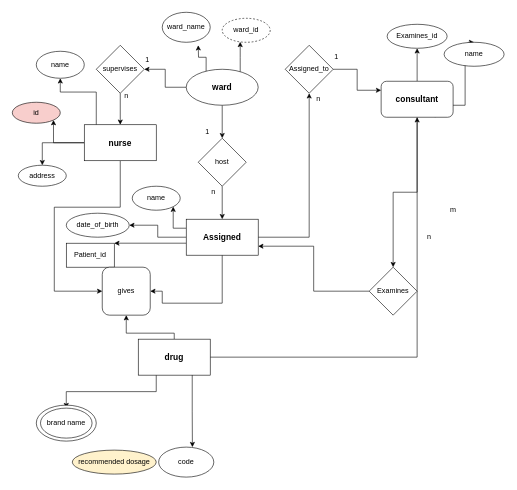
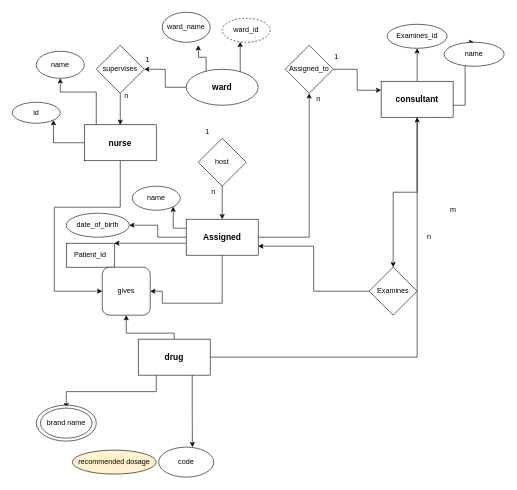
  <mxCell id="0" />
  <mxCell id="1" parent="0" />
  <mxCell id="2" value="" style="edgeStyle=orthogonalEdgeStyle;rounded=0;orthogonalLoop=1;jettySize=auto;html=1;" edge="1" parent="1" source="6" target="7"><mxGeometry relative="1" as="geometry"><Array as="points"><mxPoint x="400" y="95" /><mxPoint x="400" y="95" /></Array></mxGeometry></mxCell>
- <mxCell id="3" value="" style="edgeStyle=orthogonalEdgeStyle;rounded=0;orthogonalLoop=1;jettySize=auto;html=1;" edge="1" parent="1" source="6" target="40"><mxGeometry relative="1" as="geometry" /></mxCell>
  <mxCell id="4" value="" style="edgeStyle=orthogonalEdgeStyle;rounded=0;orthogonalLoop=1;jettySize=auto;html=1;" edge="1" parent="1" source="6" target="53"><mxGeometry relative="1" as="geometry" /></mxCell>
  <mxCell id="5" style="edgeStyle=orthogonalEdgeStyle;rounded=0;orthogonalLoop=1;jettySize=auto;html=1;exitX=0.25;exitY=0;exitDx=0;exitDy=0;" edge="1" parent="1" source="6"><mxGeometry relative="1" as="geometry"><mxPoint x="330" y="75" as="targetPoint" /></mxGeometry></mxCell>
  <mxCell id="6" value="&lt;b&gt;&lt;font style=&quot;font-size: 14px;&quot;&gt;ward&lt;/font&gt;&lt;/b&gt;" style="ellipse;whiteSpace=wrap;html=1;" vertex="1" parent="1"><mxGeometry x="310" y="115" width="120" height="60" as="geometry" /></mxCell>
  <mxCell id="7" value="ward_id" style="ellipse;whiteSpace=wrap;html=1;rounded=0;dashed=1;" vertex="1" parent="1"><mxGeometry x="370" y="30" width="80" height="40" as="geometry" /></mxCell>
  <mxCell id="8" value="ward_name" style="ellipse;whiteSpace=wrap;html=1;rounded=0;" vertex="1" parent="1"><mxGeometry x="270" y="20" width="80" height="50" as="geometry" /></mxCell>
  <mxCell id="9" value="" style="edgeStyle=orthogonalEdgeStyle;rounded=0;orthogonalLoop=1;jettySize=auto;html=1;" edge="1" parent="1" source="14" target="16"><mxGeometry relative="1" as="geometry"><Array as="points"><mxPoint x="180" y="415" /><mxPoint x="180" y="415" /></Array></mxGeometry></mxCell>
  <mxCell id="10" value="" style="edgeStyle=orthogonalEdgeStyle;rounded=0;orthogonalLoop=1;jettySize=auto;html=1;" edge="1" parent="1" source="14" target="17"><mxGeometry relative="1" as="geometry" /></mxCell>
  <mxCell id="11" value="" style="edgeStyle=orthogonalEdgeStyle;rounded=0;orthogonalLoop=1;jettySize=auto;html=1;" edge="1" parent="1" source="14" target="44"><mxGeometry relative="1" as="geometry" /></mxCell>
  <mxCell id="12" style="edgeStyle=orthogonalEdgeStyle;rounded=0;orthogonalLoop=1;jettySize=auto;html=1;entryX=1;entryY=0.5;entryDx=0;entryDy=0;" edge="1" parent="1" source="14" target="56"><mxGeometry relative="1" as="geometry"><Array as="points"><mxPoint x="270" y="505" /></Array></mxGeometry></mxCell>
  <mxCell id="13" style="edgeStyle=orthogonalEdgeStyle;rounded=0;orthogonalLoop=1;jettySize=auto;html=1;exitX=0;exitY=0.25;exitDx=0;exitDy=0;entryX=1;entryY=1;entryDx=0;entryDy=0;" edge="1" parent="1" source="14" target="15"><mxGeometry relative="1" as="geometry" /></mxCell>
  <mxCell id="14" value="&lt;span style=&quot;font-size: 14px;&quot;&gt;&lt;b&gt;Assigned&lt;/b&gt;&lt;/span&gt;" style="rounded=0;whiteSpace=wrap;html=1;" vertex="1" parent="1"><mxGeometry x="310" y="365" width="120" height="60" as="geometry" /></mxCell>
  <mxCell id="15" value="name" style="ellipse;whiteSpace=wrap;html=1;rounded=0;" vertex="1" parent="1"><mxGeometry x="220" y="310" width="80" height="40" as="geometry" /></mxCell>
  <mxCell id="16" value="Patient_id" style="whiteSpace=wrap;html=1;rounded=0;" vertex="1" parent="1"><mxGeometry x="110" y="405" width="80" height="40" as="geometry" /></mxCell>
  <mxCell id="17" value="date_of_birth" style="ellipse;whiteSpace=wrap;html=1;rounded=0;" vertex="1" parent="1"><mxGeometry x="110" y="355" width="105" height="40" as="geometry" /></mxCell>
- <mxCell id="18" value="" style="edgeStyle=orthogonalEdgeStyle;rounded=0;orthogonalLoop=1;jettySize=auto;html=1;" edge="1" parent="1" source="22" target="24"><mxGeometry relative="1" as="geometry" /></mxCell>
  <mxCell id="19" value="" style="edgeStyle=orthogonalEdgeStyle;rounded=0;orthogonalLoop=1;jettySize=auto;html=1;" edge="1" parent="1" source="22" target="25"><mxGeometry relative="1" as="geometry"><Array as="points"><mxPoint x="160" y="153" /><mxPoint x="100" y="153" /></Array></mxGeometry></mxCell>
  <mxCell id="20" style="edgeStyle=orthogonalEdgeStyle;rounded=0;orthogonalLoop=1;jettySize=auto;html=1;entryX=0;entryY=0.5;entryDx=0;entryDy=0;" edge="1" parent="1" source="22" target="56"><mxGeometry relative="1" as="geometry"><Array as="points"><mxPoint x="200" y="345" /><mxPoint x="90" y="345" /><mxPoint x="90" y="485" /></Array></mxGeometry></mxCell>
  <mxCell id="21" style="edgeStyle=orthogonalEdgeStyle;rounded=0;orthogonalLoop=1;jettySize=auto;html=1;entryX=1;entryY=1;entryDx=0;entryDy=0;" edge="1" parent="1" source="22" target="23"><mxGeometry relative="1" as="geometry" /></mxCell>
  <mxCell id="22" value="&lt;b&gt;&lt;font style=&quot;font-size: 14px;&quot;&gt;nurse&lt;/font&gt;&lt;/b&gt;" style="rounded=0;whiteSpace=wrap;html=1;" vertex="1" parent="1"><mxGeometry x="140" y="207.5" width="120" height="60" as="geometry" /></mxCell>
- <mxCell id="23" value="id" style="ellipse;whiteSpace=wrap;html=1;rounded=0;fillColor=#f8cecc;" vertex="1" parent="1"><mxGeometry x="20" y="170" width="80" height="35" as="geometry" /></mxCell>
- <mxCell id="24" value="address" style="ellipse;whiteSpace=wrap;html=1;rounded=0;" vertex="1" parent="1"><mxGeometry x="30" y="275" width="80" height="35" as="geometry" /></mxCell>
+ <mxCell id="23" value="id" style="ellipse;whiteSpace=wrap;html=1;rounded=0;" vertex="1" parent="1"><mxGeometry x="20" y="170" width="80" height="35" as="geometry" /></mxCell>
  <mxCell id="25" value="name" style="ellipse;whiteSpace=wrap;html=1;rounded=0;" vertex="1" parent="1"><mxGeometry x="60" y="85" width="80" height="45" as="geometry" /></mxCell>
  <mxCell id="26" value="" style="edgeStyle=orthogonalEdgeStyle;rounded=0;orthogonalLoop=1;jettySize=auto;html=1;" edge="1" parent="1" source="29" target="35"><mxGeometry relative="1" as="geometry" /></mxCell>
  <mxCell id="27" style="edgeStyle=orthogonalEdgeStyle;rounded=0;orthogonalLoop=1;jettySize=auto;html=1;entryX=0.5;entryY=1;entryDx=0;entryDy=0;" edge="1" parent="1" source="29" target="56"><mxGeometry relative="1" as="geometry"><Array as="points"><mxPoint x="290" y="555" /><mxPoint x="210" y="555" /></Array></mxGeometry></mxCell>
  <mxCell id="28" style="edgeStyle=orthogonalEdgeStyle;rounded=0;orthogonalLoop=1;jettySize=auto;html=1;exitX=0.25;exitY=1;exitDx=0;exitDy=0;" edge="1" parent="1" source="29" target="38"><mxGeometry relative="1" as="geometry" /></mxCell>
  <mxCell id="29" value="&lt;span style=&quot;font-size: 14px;&quot;&gt;&lt;b&gt;drug&lt;/b&gt;&lt;/span&gt;" style="rounded=0;whiteSpace=wrap;html=1;" vertex="1" parent="1"><mxGeometry x="230" y="565" width="120" height="60" as="geometry" /></mxCell>
  <mxCell id="30" value="code" style="ellipse;whiteSpace=wrap;html=1;rounded=0;" vertex="1" parent="1"><mxGeometry x="264" y="745" width="92" height="50" as="geometry" /></mxCell>
  <mxCell id="31" value="recommended dosage" style="ellipse;whiteSpace=wrap;html=1;rounded=0;fillColor=#fff2cc;" vertex="1" parent="1"><mxGeometry x="120" y="750" width="140" height="40" as="geometry" /></mxCell>
  <mxCell id="32" value="" style="edgeStyle=orthogonalEdgeStyle;rounded=0;orthogonalLoop=1;jettySize=auto;html=1;" edge="1" parent="1" source="35" target="36"><mxGeometry relative="1" as="geometry" /></mxCell>
  <mxCell id="33" value="" style="edgeStyle=orthogonalEdgeStyle;rounded=0;orthogonalLoop=1;jettySize=auto;html=1;" edge="1" parent="1" source="35" target="46"><mxGeometry relative="1" as="geometry" /></mxCell>
  <mxCell id="34" style="edgeStyle=orthogonalEdgeStyle;rounded=0;orthogonalLoop=1;jettySize=auto;html=1;exitX=0.75;exitY=1;exitDx=0;exitDy=0;entryX=0.5;entryY=0;entryDx=0;entryDy=0;" edge="1" parent="1" source="35" target="51"><mxGeometry relative="1" as="geometry"><Array as="points"><mxPoint x="725" y="175" /><mxPoint x="775" y="175" /><mxPoint x="775" y="87" /><mxPoint x="780" y="87" /></Array></mxGeometry></mxCell>
- <mxCell id="35" value="&lt;span style=&quot;font-size: 14px;&quot;&gt;&lt;b&gt;consultant&lt;/b&gt;&lt;/span&gt;" style="whiteSpace=wrap;html=1;rounded=1;" vertex="1" parent="1"><mxGeometry x="635" y="135" width="120" height="60" as="geometry" /></mxCell>
+ <mxCell id="35" value="&lt;span style=&quot;font-size: 14px;&quot;&gt;&lt;b&gt;consultant&lt;/b&gt;&lt;/span&gt;" style="rounded=0;whiteSpace=wrap;html=1;" vertex="1" parent="1"><mxGeometry x="635" y="135" width="120" height="60" as="geometry" /></mxCell>
  <mxCell id="36" value="Examines_id" style="ellipse;whiteSpace=wrap;html=1;rounded=0;" vertex="1" parent="1"><mxGeometry x="645" y="40" width="100" height="40" as="geometry" /></mxCell>
  <mxCell id="37" value="" style="ellipse;whiteSpace=wrap;html=1;" vertex="1" parent="1"><mxGeometry x="60" y="675" width="100" height="60" as="geometry" /></mxCell>
  <mxCell id="38" value="brand name" style="ellipse;whiteSpace=wrap;html=1;" vertex="1" parent="1"><mxGeometry x="67" y="680" width="86" height="50" as="geometry" /></mxCell>
  <mxCell id="39" style="edgeStyle=orthogonalEdgeStyle;rounded=0;orthogonalLoop=1;jettySize=auto;html=1;entryX=0.5;entryY=0;entryDx=0;entryDy=0;" edge="1" parent="1" source="40" target="14"><mxGeometry relative="1" as="geometry" /></mxCell>
  <mxCell id="40" value="host" style="rhombus;whiteSpace=wrap;html=1;rounded=0;" vertex="1" parent="1"><mxGeometry x="330" y="230" width="80" height="80" as="geometry" /></mxCell>
  <mxCell id="41" value="1" style="text;html=1;align=center;verticalAlign=middle;resizable=0;points=[];autosize=1;strokeColor=none;fillColor=none;" vertex="1" parent="1"><mxGeometry x="330" y="205" width="30" height="30" as="geometry" /></mxCell>
  <mxCell id="42" value="n" style="text;html=1;align=center;verticalAlign=middle;resizable=0;points=[];autosize=1;strokeColor=none;fillColor=none;" vertex="1" parent="1"><mxGeometry x="340" y="305" width="30" height="30" as="geometry" /></mxCell>
  <mxCell id="43" style="edgeStyle=orthogonalEdgeStyle;rounded=0;orthogonalLoop=1;jettySize=auto;html=1;entryX=0;entryY=0.25;entryDx=0;entryDy=0;" edge="1" parent="1" source="44" target="35"><mxGeometry relative="1" as="geometry" /></mxCell>
  <mxCell id="44" value="Assigned_to" style="rhombus;whiteSpace=wrap;html=1;rounded=0;" vertex="1" parent="1"><mxGeometry x="475" y="75" width="80" height="80" as="geometry" /></mxCell>
  <mxCell id="45" style="edgeStyle=orthogonalEdgeStyle;rounded=0;orthogonalLoop=1;jettySize=auto;html=1;entryX=1;entryY=0.75;entryDx=0;entryDy=0;" edge="1" parent="1" source="46" target="14"><mxGeometry relative="1" as="geometry" /></mxCell>
  <mxCell id="46" value="Examines" style="rhombus;whiteSpace=wrap;html=1;rounded=0;" vertex="1" parent="1"><mxGeometry x="615" y="445" width="80" height="80" as="geometry" /></mxCell>
  <mxCell id="47" value="n" style="text;html=1;align=center;verticalAlign=middle;resizable=0;points=[];autosize=1;strokeColor=none;fillColor=none;" vertex="1" parent="1"><mxGeometry x="515" y="150" width="30" height="30" as="geometry" /></mxCell>
  <mxCell id="48" value="1" style="text;html=1;align=center;verticalAlign=middle;resizable=0;points=[];autosize=1;strokeColor=none;fillColor=none;" vertex="1" parent="1"><mxGeometry x="545" y="80" width="30" height="30" as="geometry" /></mxCell>
  <mxCell id="49" value="m" style="text;html=1;align=center;verticalAlign=middle;resizable=0;points=[];autosize=1;strokeColor=none;fillColor=none;" vertex="1" parent="1"><mxGeometry x="740" y="335" width="30" height="30" as="geometry" /></mxCell>
  <mxCell id="50" value="n" style="text;html=1;align=center;verticalAlign=middle;resizable=0;points=[];autosize=1;strokeColor=none;fillColor=none;" vertex="1" parent="1"><mxGeometry x="700" y="380" width="30" height="30" as="geometry" /></mxCell>
  <mxCell id="51" value="name" style="ellipse;whiteSpace=wrap;html=1;rounded=0;" vertex="1" parent="1"><mxGeometry x="740" y="70" width="100" height="40" as="geometry" /></mxCell>
  <mxCell id="52" style="edgeStyle=orthogonalEdgeStyle;rounded=0;orthogonalLoop=1;jettySize=auto;html=1;entryX=0.5;entryY=0;entryDx=0;entryDy=0;" edge="1" parent="1" source="53" target="22"><mxGeometry relative="1" as="geometry" /></mxCell>
  <mxCell id="53" value="supervises" style="rhombus;whiteSpace=wrap;html=1;rounded=0;" vertex="1" parent="1"><mxGeometry x="160" y="75" width="80" height="80" as="geometry" /></mxCell>
  <mxCell id="54" value="n" style="text;html=1;align=center;verticalAlign=middle;resizable=0;points=[];autosize=1;strokeColor=none;fillColor=none;" vertex="1" parent="1"><mxGeometry x="195" y="145" width="30" height="30" as="geometry" /></mxCell>
  <mxCell id="55" value="1" style="text;html=1;align=center;verticalAlign=middle;resizable=0;points=[];autosize=1;strokeColor=none;fillColor=none;" vertex="1" parent="1"><mxGeometry x="230" y="85" width="30" height="30" as="geometry" /></mxCell>
  <mxCell id="56" value="gives" style="whiteSpace=wrap;html=1;rounded=1;" vertex="1" parent="1"><mxGeometry x="170" y="445" width="80" height="80" as="geometry" /></mxCell>
  <mxCell id="57" style="edgeStyle=orthogonalEdgeStyle;rounded=0;orthogonalLoop=1;jettySize=auto;html=1;exitX=0.75;exitY=1;exitDx=0;exitDy=0;entryX=0.612;entryY=0;entryDx=0;entryDy=0;entryPerimeter=0;" edge="1" parent="1" source="29" target="30"><mxGeometry relative="1" as="geometry" /></mxCell>
